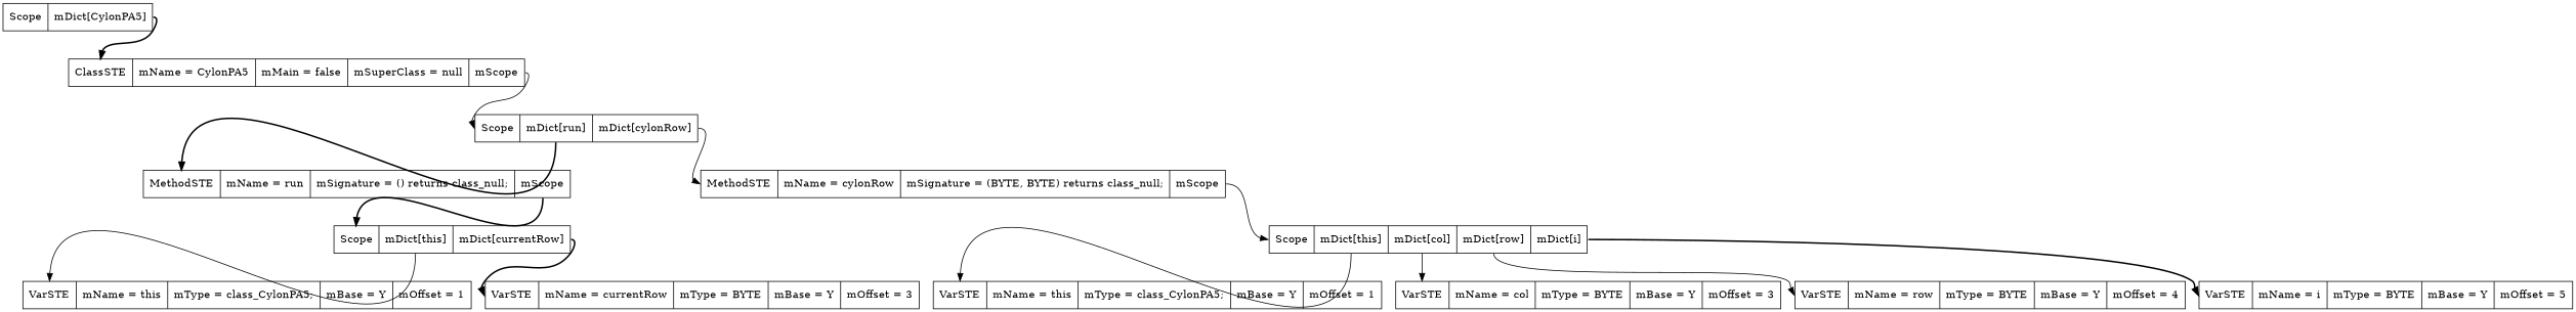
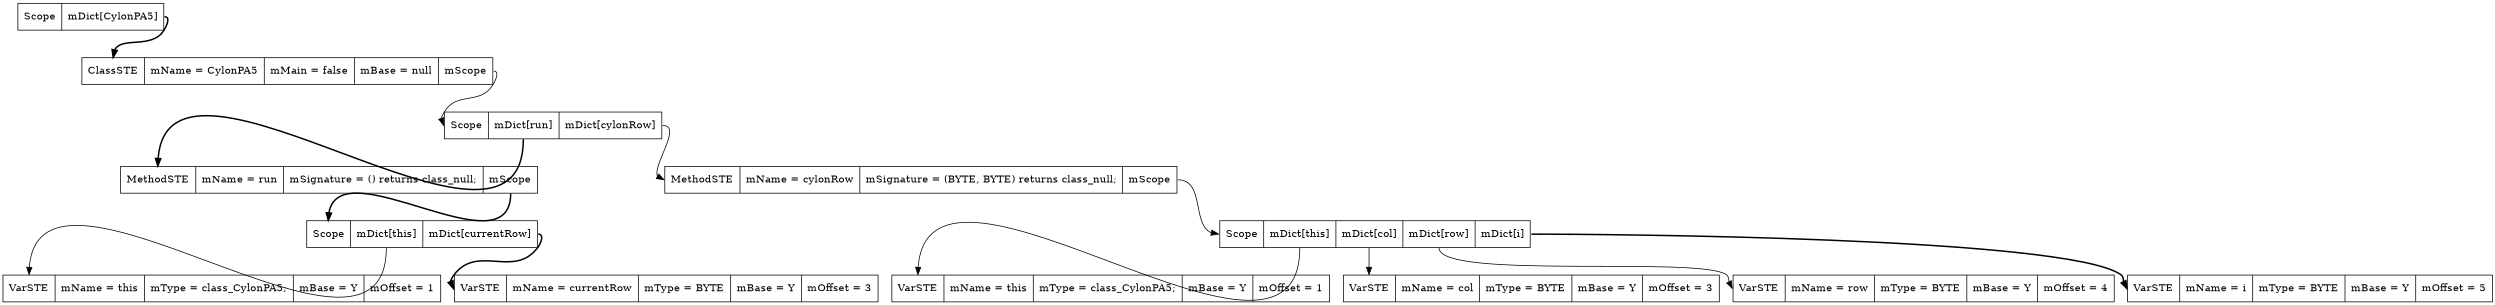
  digraph {
    rankdir=TB
    node [shape=record]
    edge [headport=f0 tailport=f1 style=solid]
    n1 [label=" <f0> Scope | <f1> mDict\[CylonPA5\] "]
-   n2 [label=" <f0> ClassSTE | <f1> mName = CylonPA5| <f2> mMain = false| <f3> mSuperClass = null| <f4> mScope "]
+   n2 [label=" <f0> ClassSTE | <f1> mName = CylonPA5| <f2> mMain = false| <f3> mBase = null| <f4> mScope "]
    n3 [label=" <f0> Scope | <f1> mDict\[run\] | <f2> mDict\[cylonRow\] "]
    n4 [label=" <f0> MethodSTE | <f1> mName = run| <f2> mSignature = () returns class_null;| <f3> mScope "]
    n5 [label=" <f0> MethodSTE | <f1> mName = cylonRow| <f2> mSignature = (BYTE, BYTE) returns class_null;| <f3> mScope "]
    n6 [label=" <f0> Scope | <f1> mDict\[this\] | <f2> mDict\[currentRow\] "]
    n7 [label=" <f0> VarSTE | <f1> mName = this| <f2> mType = class_CylonPA5;| <f3> mBase = Y| <f4> mOffset = 1"]
    n8 [label=" <f0> VarSTE | <f1> mName = currentRow| <f2> mType = BYTE| <f3> mBase = Y| <f4> mOffset = 3"]
    n9 [label=" <f0> Scope | <f1> mDict\[this\] | <f2> mDict\[col\] | <f3> mDict\[row\] | <f4> mDict\[i\] "]
    n10 [label=" <f0> VarSTE | <f1> mName = this| <f2> mType = class_CylonPA5;| <f3> mBase = Y| <f4> mOffset = 1"]
    n11 [label=" <f0> VarSTE | <f1> mName = col| <f2> mType = BYTE| <f3> mBase = Y| <f4> mOffset = 3"]
    n12 [label=" <f0> VarSTE | <f1> mName = row| <f2> mType = BYTE| <f3> mBase = Y| <f4> mOffset = 4"]
    n13 [label=" <f0> VarSTE | <f1> mName = i| <f2> mType = BYTE| <f3> mBase = Y| <f4> mOffset = 5"]
    n1 -> n2 [style=bold]
    n2 -> n3 [tailport=f4]
    n3 -> n4 [style=bold]
    n3 -> n5 [tailport=f2]
    n4 -> n6 [tailport=f3 style=bold]
    n5 -> n9 [tailport=f3]
    n6 -> n7
    n6 -> n8 [tailport=f2 style=bold]
    n9 -> n10
    n9 -> n11 [tailport=f2]
    n9 -> n12 [tailport=f3]
    n9 -> n13 [tailport=f4 style=bold]
  }
